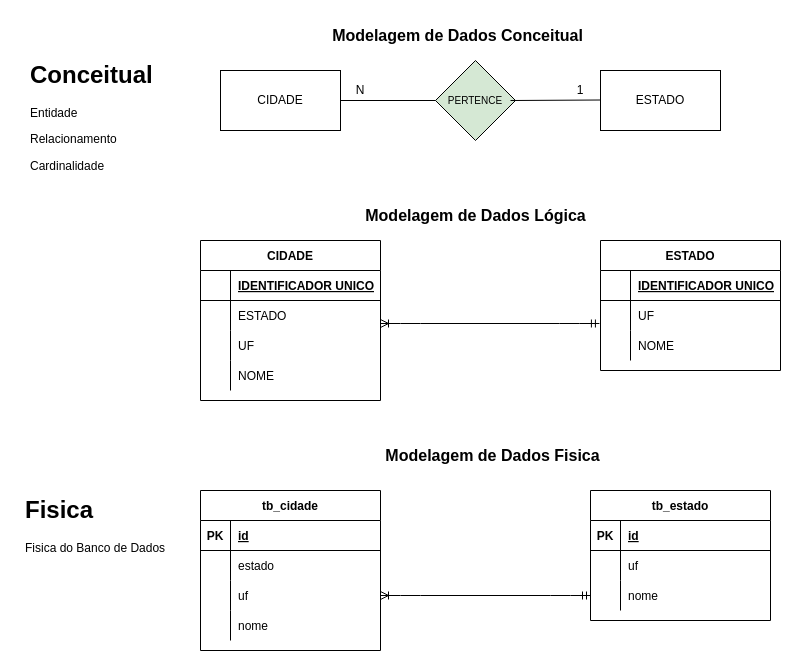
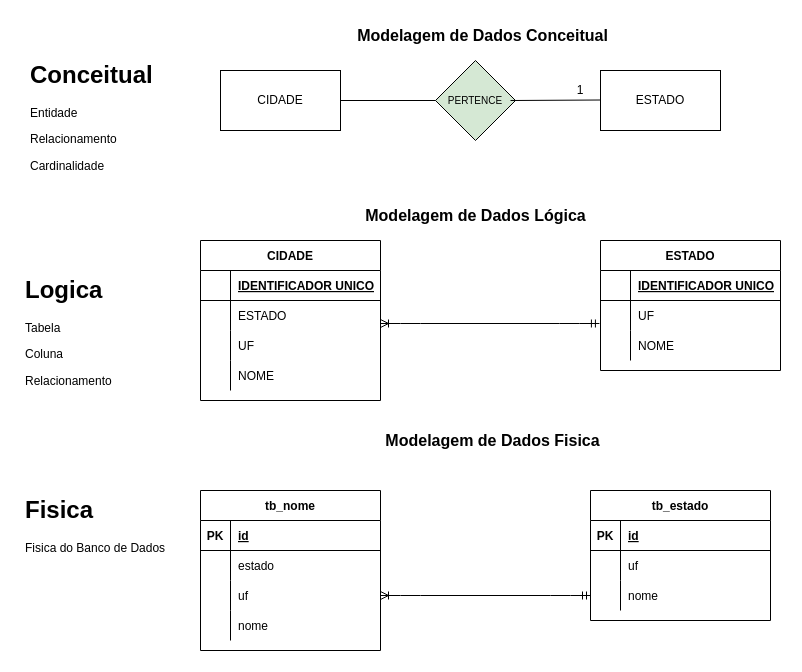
  <mxCell id="0" />
  <mxCell id="1" parent="0" />
- <mxCell id="2" value="&lt;b&gt;&lt;font style=&quot;font-size: 16px&quot;&gt;Modelagem de Dados Conceitual&lt;/font&gt;&lt;/b&gt;" style="text;html=1;strokeColor=none;fillColor=none;align=center;verticalAlign=middle;whiteSpace=wrap;rounded=0;" parent="1" vertex="1"><mxGeometry x="315" y="20" width="285" height="30" as="geometry" /></mxCell>
+ <mxCell id="2" value="&lt;b&gt;&lt;font style=&quot;font-size: 16px&quot;&gt;Modelagem de Dados Conceitual&lt;/font&gt;&lt;/b&gt;" style="text;html=1;strokeColor=none;fillColor=none;align=center;verticalAlign=middle;whiteSpace=wrap;rounded=0;" parent="1" vertex="1"><mxGeometry x="340" y="20" width="285" height="30" as="geometry" /></mxCell>
  <mxCell id="3" value="&lt;h1&gt;Conceitual&lt;/h1&gt;&lt;p&gt;Entidade&lt;/p&gt;&lt;p&gt;Relacionamento&lt;/p&gt;&lt;p&gt;Cardinalidade&lt;/p&gt;" style="text;html=1;strokeColor=none;fillColor=none;spacing=5;spacingTop=-20;whiteSpace=wrap;overflow=hidden;rounded=0;" parent="1" vertex="1"><mxGeometry x="25" y="55" width="180" height="120" as="geometry" /></mxCell>
  <mxCell id="4" value="CIDADE" style="rounded=0;whiteSpace=wrap;html=1;" parent="1" vertex="1"><mxGeometry x="220" y="70" width="120" height="60" as="geometry" /></mxCell>
  <mxCell id="5" value="ESTADO" style="rounded=0;whiteSpace=wrap;html=1;" parent="1" vertex="1"><mxGeometry x="600" y="70" width="120" height="60" as="geometry" /></mxCell>
  <mxCell id="6" value="&lt;font style=&quot;font-size: 10px&quot;&gt;PERTENCE&lt;/font&gt;" style="rhombus;whiteSpace=wrap;html=1;fillColor=#d5e8d4;" parent="1" vertex="1"><mxGeometry x="435" y="60" width="80" height="80" as="geometry" /></mxCell>
  <mxCell id="7" value="" style="endArrow=none;html=1;exitX=1;exitY=0.5;exitDx=0;exitDy=0;entryX=0;entryY=0.5;entryDx=0;entryDy=0;" parent="1" source="4" target="6" edge="1"><mxGeometry width="50" height="50" relative="1" as="geometry"><mxPoint x="410" y="150" as="sourcePoint" /><mxPoint x="430" y="100" as="targetPoint" /></mxGeometry></mxCell>
  <mxCell id="8" value="" style="endArrow=none;html=1;entryX=0;entryY=0.5;entryDx=0;entryDy=0;" parent="1" edge="1"><mxGeometry width="50" height="50" relative="1" as="geometry"><mxPoint x="510" y="100" as="sourcePoint" /><mxPoint x="600" y="99.5" as="targetPoint" /></mxGeometry></mxCell>
- <mxCell id="9" value="N" style="text;html=1;strokeColor=none;fillColor=none;align=center;verticalAlign=middle;whiteSpace=wrap;rounded=0;" parent="1" vertex="1"><mxGeometry x="340" y="80" width="40" height="20" as="geometry" /></mxCell>
  <mxCell id="10" value="1" style="text;html=1;strokeColor=none;fillColor=none;align=center;verticalAlign=middle;whiteSpace=wrap;rounded=0;" parent="1" vertex="1"><mxGeometry x="560" y="80" width="40" height="20" as="geometry" /></mxCell>
  <mxCell id="11" value="&lt;b&gt;&lt;font style=&quot;font-size: 16px&quot;&gt;Modelagem de Dados Lógica&lt;/font&gt;&lt;/b&gt;" style="text;html=1;strokeColor=none;fillColor=none;align=center;verticalAlign=middle;whiteSpace=wrap;rounded=0;" parent="1" vertex="1"><mxGeometry x="332.5" y="200" width="285" height="30" as="geometry" /></mxCell>
+ <mxCell id="12" value="&lt;h1&gt;Logica&lt;/h1&gt;&lt;p&gt;Tabela&lt;/p&gt;&lt;p&gt;Coluna&lt;/p&gt;&lt;p&gt;Relacionamento&lt;/p&gt;" style="text;html=1;strokeColor=none;fillColor=none;spacing=5;spacingTop=-20;whiteSpace=wrap;overflow=hidden;rounded=0;" parent="1" vertex="1"><mxGeometry x="20" y="270" width="180" height="120" as="geometry" /></mxCell>
  <mxCell id="13" value="CIDADE" style="shape=table;startSize=30;container=1;collapsible=1;childLayout=tableLayout;fixedRows=1;rowLines=0;fontStyle=1;align=center;resizeLast=1;" parent="1" vertex="1"><mxGeometry x="200" y="240" width="180" height="160" as="geometry" /></mxCell>
  <mxCell id="14" value="" style="shape=partialRectangle;collapsible=0;dropTarget=0;pointerEvents=0;fillColor=none;top=0;left=0;bottom=1;right=0;points=[[0,0.5],[1,0.5]];portConstraint=eastwest;" parent="13" vertex="1"><mxGeometry y="30" width="180" height="30" as="geometry" /></mxCell>
  <mxCell id="15" value="" style="shape=partialRectangle;connectable=0;fillColor=none;top=0;left=0;bottom=0;right=0;fontStyle=1;overflow=hidden;" parent="14" vertex="1"><mxGeometry width="30" height="30" as="geometry"><mxRectangle width="30" height="30" as="alternateBounds" /></mxGeometry></mxCell>
  <mxCell id="16" value="IDENTIFICADOR UNICO" style="shape=partialRectangle;connectable=0;fillColor=none;top=0;left=0;bottom=0;right=0;align=left;spacingLeft=6;fontStyle=5;overflow=hidden;" parent="14" vertex="1"><mxGeometry x="30" width="150" height="30" as="geometry"><mxRectangle width="150" height="30" as="alternateBounds" /></mxGeometry></mxCell>
  <mxCell id="17" value="" style="shape=partialRectangle;collapsible=0;dropTarget=0;pointerEvents=0;fillColor=none;top=0;left=0;bottom=0;right=0;points=[[0,0.5],[1,0.5]];portConstraint=eastwest;" parent="13" vertex="1"><mxGeometry y="60" width="180" height="30" as="geometry" /></mxCell>
  <mxCell id="18" value="" style="shape=partialRectangle;connectable=0;fillColor=none;top=0;left=0;bottom=0;right=0;editable=1;overflow=hidden;" parent="17" vertex="1"><mxGeometry width="30" height="30" as="geometry"><mxRectangle width="30" height="30" as="alternateBounds" /></mxGeometry></mxCell>
  <mxCell id="19" value="ESTADO" style="shape=partialRectangle;connectable=0;fillColor=none;top=0;left=0;bottom=0;right=0;align=left;spacingLeft=6;overflow=hidden;" parent="17" vertex="1"><mxGeometry x="30" width="150" height="30" as="geometry"><mxRectangle width="150" height="30" as="alternateBounds" /></mxGeometry></mxCell>
  <mxCell id="20" value="" style="shape=partialRectangle;collapsible=0;dropTarget=0;pointerEvents=0;fillColor=none;top=0;left=0;bottom=0;right=0;points=[[0,0.5],[1,0.5]];portConstraint=eastwest;" parent="13" vertex="1"><mxGeometry y="90" width="180" height="30" as="geometry" /></mxCell>
  <mxCell id="21" value="" style="shape=partialRectangle;connectable=0;fillColor=none;top=0;left=0;bottom=0;right=0;editable=1;overflow=hidden;" parent="20" vertex="1"><mxGeometry width="30" height="30" as="geometry"><mxRectangle width="30" height="30" as="alternateBounds" /></mxGeometry></mxCell>
  <mxCell id="22" value="UF" style="shape=partialRectangle;connectable=0;fillColor=none;top=0;left=0;bottom=0;right=0;align=left;spacingLeft=6;overflow=hidden;" parent="20" vertex="1"><mxGeometry x="30" width="150" height="30" as="geometry"><mxRectangle width="150" height="30" as="alternateBounds" /></mxGeometry></mxCell>
  <mxCell id="23" value="" style="shape=partialRectangle;collapsible=0;dropTarget=0;pointerEvents=0;fillColor=none;top=0;left=0;bottom=0;right=0;points=[[0,0.5],[1,0.5]];portConstraint=eastwest;" parent="13" vertex="1"><mxGeometry y="120" width="180" height="30" as="geometry" /></mxCell>
  <mxCell id="24" value="" style="shape=partialRectangle;connectable=0;fillColor=none;top=0;left=0;bottom=0;right=0;editable=1;overflow=hidden;" parent="23" vertex="1"><mxGeometry width="30" height="30" as="geometry"><mxRectangle width="30" height="30" as="alternateBounds" /></mxGeometry></mxCell>
  <mxCell id="25" value="NOME" style="shape=partialRectangle;connectable=0;fillColor=none;top=0;left=0;bottom=0;right=0;align=left;spacingLeft=6;overflow=hidden;" parent="23" vertex="1"><mxGeometry x="30" width="150" height="30" as="geometry"><mxRectangle width="150" height="30" as="alternateBounds" /></mxGeometry></mxCell>
  <mxCell id="26" value="ESTADO" style="shape=table;startSize=30;container=1;collapsible=1;childLayout=tableLayout;fixedRows=1;rowLines=0;fontStyle=1;align=center;resizeLast=1;" parent="1" vertex="1"><mxGeometry x="600" y="240" width="180" height="130" as="geometry" /></mxCell>
  <mxCell id="27" value="" style="shape=partialRectangle;collapsible=0;dropTarget=0;pointerEvents=0;fillColor=none;top=0;left=0;bottom=1;right=0;points=[[0,0.5],[1,0.5]];portConstraint=eastwest;" parent="26" vertex="1"><mxGeometry y="30" width="180" height="30" as="geometry" /></mxCell>
  <mxCell id="28" value="" style="shape=partialRectangle;connectable=0;fillColor=none;top=0;left=0;bottom=0;right=0;fontStyle=1;overflow=hidden;" parent="27" vertex="1"><mxGeometry width="30" height="30" as="geometry"><mxRectangle width="30" height="30" as="alternateBounds" /></mxGeometry></mxCell>
  <mxCell id="29" value="IDENTIFICADOR UNICO" style="shape=partialRectangle;connectable=0;fillColor=none;top=0;left=0;bottom=0;right=0;align=left;spacingLeft=6;fontStyle=5;overflow=hidden;" parent="27" vertex="1"><mxGeometry x="30" width="150" height="30" as="geometry"><mxRectangle width="150" height="30" as="alternateBounds" /></mxGeometry></mxCell>
  <mxCell id="30" value="" style="shape=partialRectangle;collapsible=0;dropTarget=0;pointerEvents=0;fillColor=none;top=0;left=0;bottom=0;right=0;points=[[0,0.5],[1,0.5]];portConstraint=eastwest;" parent="26" vertex="1"><mxGeometry y="60" width="180" height="30" as="geometry" /></mxCell>
  <mxCell id="31" value="" style="shape=partialRectangle;connectable=0;fillColor=none;top=0;left=0;bottom=0;right=0;editable=1;overflow=hidden;" parent="30" vertex="1"><mxGeometry width="30" height="30" as="geometry"><mxRectangle width="30" height="30" as="alternateBounds" /></mxGeometry></mxCell>
  <mxCell id="32" value="UF" style="shape=partialRectangle;connectable=0;fillColor=none;top=0;left=0;bottom=0;right=0;align=left;spacingLeft=6;overflow=hidden;" parent="30" vertex="1"><mxGeometry x="30" width="150" height="30" as="geometry"><mxRectangle width="150" height="30" as="alternateBounds" /></mxGeometry></mxCell>
  <mxCell id="33" value="" style="shape=partialRectangle;collapsible=0;dropTarget=0;pointerEvents=0;fillColor=none;top=0;left=0;bottom=0;right=0;points=[[0,0.5],[1,0.5]];portConstraint=eastwest;" parent="26" vertex="1"><mxGeometry y="90" width="180" height="30" as="geometry" /></mxCell>
  <mxCell id="34" value="" style="shape=partialRectangle;connectable=0;fillColor=none;top=0;left=0;bottom=0;right=0;editable=1;overflow=hidden;" parent="33" vertex="1"><mxGeometry width="30" height="30" as="geometry"><mxRectangle width="30" height="30" as="alternateBounds" /></mxGeometry></mxCell>
  <mxCell id="35" value="NOME" style="shape=partialRectangle;connectable=0;fillColor=none;top=0;left=0;bottom=0;right=0;align=left;spacingLeft=6;overflow=hidden;" parent="33" vertex="1"><mxGeometry x="30" width="150" height="30" as="geometry"><mxRectangle width="150" height="30" as="alternateBounds" /></mxGeometry></mxCell>
  <mxCell id="36" value="" style="edgeStyle=entityRelationEdgeStyle;fontSize=12;html=1;endArrow=ERoneToMany;startArrow=ERmandOne;entryX=1;entryY=0.767;entryDx=0;entryDy=0;entryPerimeter=0;exitX=-0.006;exitY=0.767;exitDx=0;exitDy=0;exitPerimeter=0;" parent="1" source="30" target="17" edge="1"><mxGeometry width="100" height="100" relative="1" as="geometry"><mxPoint x="590" y="323" as="sourcePoint" /><mxPoint x="460" y="140" as="targetPoint" /></mxGeometry></mxCell>
- <mxCell id="37" value="&lt;b&gt;&lt;font style=&quot;font-size: 16px&quot;&gt;Modelagem de Dados Fisica&lt;/font&gt;&lt;/b&gt;" style="text;html=1;strokeColor=none;fillColor=none;align=center;verticalAlign=middle;whiteSpace=wrap;rounded=0;" parent="1" vertex="1"><mxGeometry x="350" y="440" width="285" height="30" as="geometry" /></mxCell>
+ <mxCell id="37" value="&lt;b&gt;&lt;font style=&quot;font-size: 16px&quot;&gt;Modelagem de Dados Fisica&lt;/font&gt;&lt;/b&gt;" style="text;html=1;strokeColor=none;fillColor=none;align=center;verticalAlign=middle;whiteSpace=wrap;rounded=0;" parent="1" vertex="1"><mxGeometry x="350" y="425" width="285" height="30" as="geometry" /></mxCell>
  <mxCell id="38" value="&lt;h1&gt;Fisica&lt;/h1&gt;&lt;p&gt;Fisica do Banco de Dados&lt;br&gt;&lt;/p&gt;" style="text;html=1;strokeColor=none;fillColor=none;spacing=5;spacingTop=-20;whiteSpace=wrap;overflow=hidden;rounded=0;" parent="1" vertex="1"><mxGeometry x="20" y="490" width="180" height="120" as="geometry" /></mxCell>
- <mxCell id="39" value="tb_cidade" style="shape=table;startSize=30;container=1;collapsible=1;childLayout=tableLayout;fixedRows=1;rowLines=0;fontStyle=1;align=center;resizeLast=1;" parent="1" vertex="1"><mxGeometry x="200" y="490" width="180" height="160" as="geometry"><mxRectangle x="190" y="540" width="90" height="30" as="alternateBounds" /></mxGeometry></mxCell>
+ <mxCell id="39" value="tb_nome" style="shape=table;startSize=30;container=1;collapsible=1;childLayout=tableLayout;fixedRows=1;rowLines=0;fontStyle=1;align=center;resizeLast=1;" parent="1" vertex="1"><mxGeometry x="200" y="490" width="180" height="160" as="geometry"><mxRectangle x="190" y="540" width="90" height="30" as="alternateBounds" /></mxGeometry></mxCell>
  <mxCell id="40" value="" style="shape=partialRectangle;collapsible=0;dropTarget=0;pointerEvents=0;fillColor=none;top=0;left=0;bottom=1;right=0;points=[[0,0.5],[1,0.5]];portConstraint=eastwest;" parent="39" vertex="1"><mxGeometry y="30" width="180" height="30" as="geometry" /></mxCell>
  <mxCell id="41" value="PK" style="shape=partialRectangle;connectable=0;fillColor=none;top=0;left=0;bottom=0;right=0;fontStyle=1;overflow=hidden;" parent="40" vertex="1"><mxGeometry width="30" height="30" as="geometry"><mxRectangle width="30" height="30" as="alternateBounds" /></mxGeometry></mxCell>
  <mxCell id="42" value="id" style="shape=partialRectangle;connectable=0;fillColor=none;top=0;left=0;bottom=0;right=0;align=left;spacingLeft=6;fontStyle=5;overflow=hidden;" parent="40" vertex="1"><mxGeometry x="30" width="150" height="30" as="geometry"><mxRectangle width="150" height="30" as="alternateBounds" /></mxGeometry></mxCell>
  <mxCell id="43" value="" style="shape=partialRectangle;collapsible=0;dropTarget=0;pointerEvents=0;fillColor=none;top=0;left=0;bottom=0;right=0;points=[[0,0.5],[1,0.5]];portConstraint=eastwest;" parent="39" vertex="1"><mxGeometry y="60" width="180" height="30" as="geometry" /></mxCell>
  <mxCell id="44" value="" style="shape=partialRectangle;connectable=0;fillColor=none;top=0;left=0;bottom=0;right=0;editable=1;overflow=hidden;" parent="43" vertex="1"><mxGeometry width="30" height="30" as="geometry"><mxRectangle width="30" height="30" as="alternateBounds" /></mxGeometry></mxCell>
  <mxCell id="45" value="estado" style="shape=partialRectangle;connectable=0;fillColor=none;top=0;left=0;bottom=0;right=0;align=left;spacingLeft=6;overflow=hidden;" parent="43" vertex="1"><mxGeometry x="30" width="150" height="30" as="geometry"><mxRectangle width="150" height="30" as="alternateBounds" /></mxGeometry></mxCell>
  <mxCell id="46" value="" style="shape=partialRectangle;collapsible=0;dropTarget=0;pointerEvents=0;fillColor=none;top=0;left=0;bottom=0;right=0;points=[[0,0.5],[1,0.5]];portConstraint=eastwest;" parent="39" vertex="1"><mxGeometry y="90" width="180" height="30" as="geometry" /></mxCell>
  <mxCell id="47" value="" style="shape=partialRectangle;connectable=0;fillColor=none;top=0;left=0;bottom=0;right=0;editable=1;overflow=hidden;" parent="46" vertex="1"><mxGeometry width="30" height="30" as="geometry"><mxRectangle width="30" height="30" as="alternateBounds" /></mxGeometry></mxCell>
  <mxCell id="48" value="uf" style="shape=partialRectangle;connectable=0;fillColor=none;top=0;left=0;bottom=0;right=0;align=left;spacingLeft=6;overflow=hidden;fontStyle=0" parent="46" vertex="1"><mxGeometry x="30" width="150" height="30" as="geometry"><mxRectangle width="150" height="30" as="alternateBounds" /></mxGeometry></mxCell>
  <mxCell id="49" value="" style="shape=partialRectangle;collapsible=0;dropTarget=0;pointerEvents=0;fillColor=none;top=0;left=0;bottom=0;right=0;points=[[0,0.5],[1,0.5]];portConstraint=eastwest;" parent="39" vertex="1"><mxGeometry y="120" width="180" height="30" as="geometry" /></mxCell>
  <mxCell id="50" value="" style="shape=partialRectangle;connectable=0;fillColor=none;top=0;left=0;bottom=0;right=0;editable=1;overflow=hidden;" parent="49" vertex="1"><mxGeometry width="30" height="30" as="geometry"><mxRectangle width="30" height="30" as="alternateBounds" /></mxGeometry></mxCell>
  <mxCell id="51" value="nome" style="shape=partialRectangle;connectable=0;fillColor=none;top=0;left=0;bottom=0;right=0;align=left;spacingLeft=6;overflow=hidden;" parent="49" vertex="1"><mxGeometry x="30" width="150" height="30" as="geometry"><mxRectangle width="150" height="30" as="alternateBounds" /></mxGeometry></mxCell>
  <mxCell id="52" value="tb_estado" style="shape=table;startSize=30;container=1;collapsible=1;childLayout=tableLayout;fixedRows=1;rowLines=0;fontStyle=1;align=center;resizeLast=1;" parent="1" vertex="1"><mxGeometry x="590" y="490" width="180" height="130" as="geometry" /></mxCell>
  <mxCell id="53" value="" style="shape=partialRectangle;collapsible=0;dropTarget=0;pointerEvents=0;fillColor=none;top=0;left=0;bottom=1;right=0;points=[[0,0.5],[1,0.5]];portConstraint=eastwest;" parent="52" vertex="1"><mxGeometry y="30" width="180" height="30" as="geometry" /></mxCell>
  <mxCell id="54" value="PK" style="shape=partialRectangle;connectable=0;fillColor=none;top=0;left=0;bottom=0;right=0;fontStyle=1;overflow=hidden;" parent="53" vertex="1"><mxGeometry width="30" height="30" as="geometry"><mxRectangle width="30" height="30" as="alternateBounds" /></mxGeometry></mxCell>
  <mxCell id="55" value="id" style="shape=partialRectangle;connectable=0;fillColor=none;top=0;left=0;bottom=0;right=0;align=left;spacingLeft=6;fontStyle=5;overflow=hidden;" parent="53" vertex="1"><mxGeometry x="30" width="150" height="30" as="geometry"><mxRectangle width="150" height="30" as="alternateBounds" /></mxGeometry></mxCell>
  <mxCell id="56" value="" style="shape=partialRectangle;collapsible=0;dropTarget=0;pointerEvents=0;fillColor=none;top=0;left=0;bottom=0;right=0;points=[[0,0.5],[1,0.5]];portConstraint=eastwest;" parent="52" vertex="1"><mxGeometry y="60" width="180" height="30" as="geometry" /></mxCell>
  <mxCell id="57" value="" style="shape=partialRectangle;connectable=0;fillColor=none;top=0;left=0;bottom=0;right=0;editable=1;overflow=hidden;" parent="56" vertex="1"><mxGeometry width="30" height="30" as="geometry"><mxRectangle width="30" height="30" as="alternateBounds" /></mxGeometry></mxCell>
  <mxCell id="58" value="uf" style="shape=partialRectangle;connectable=0;fillColor=none;top=0;left=0;bottom=0;right=0;align=left;spacingLeft=6;overflow=hidden;fontStyle=0" parent="56" vertex="1"><mxGeometry x="30" width="150" height="30" as="geometry"><mxRectangle width="150" height="30" as="alternateBounds" /></mxGeometry></mxCell>
  <mxCell id="59" value="" style="shape=partialRectangle;collapsible=0;dropTarget=0;pointerEvents=0;fillColor=none;top=0;left=0;bottom=0;right=0;points=[[0,0.5],[1,0.5]];portConstraint=eastwest;" parent="52" vertex="1"><mxGeometry y="90" width="180" height="30" as="geometry" /></mxCell>
  <mxCell id="60" value="" style="shape=partialRectangle;connectable=0;fillColor=none;top=0;left=0;bottom=0;right=0;editable=1;overflow=hidden;" parent="59" vertex="1"><mxGeometry width="30" height="30" as="geometry"><mxRectangle width="30" height="30" as="alternateBounds" /></mxGeometry></mxCell>
  <mxCell id="61" value="nome" style="shape=partialRectangle;connectable=0;fillColor=none;top=0;left=0;bottom=0;right=0;align=left;spacingLeft=6;overflow=hidden;" parent="59" vertex="1"><mxGeometry x="30" width="150" height="30" as="geometry"><mxRectangle width="150" height="30" as="alternateBounds" /></mxGeometry></mxCell>
  <mxCell id="62" value="" style="edgeStyle=entityRelationEdgeStyle;fontSize=12;html=1;endArrow=ERoneToMany;startArrow=ERmandOne;exitX=0;exitY=0.5;exitDx=0;exitDy=0;entryX=1;entryY=0.5;entryDx=0;entryDy=0;" parent="1" source="59" target="46" edge="1"><mxGeometry width="100" height="100" relative="1" as="geometry"><mxPoint x="638.92" y="530" as="sourcePoint" /><mxPoint x="400" y="588" as="targetPoint" /></mxGeometry></mxCell>
